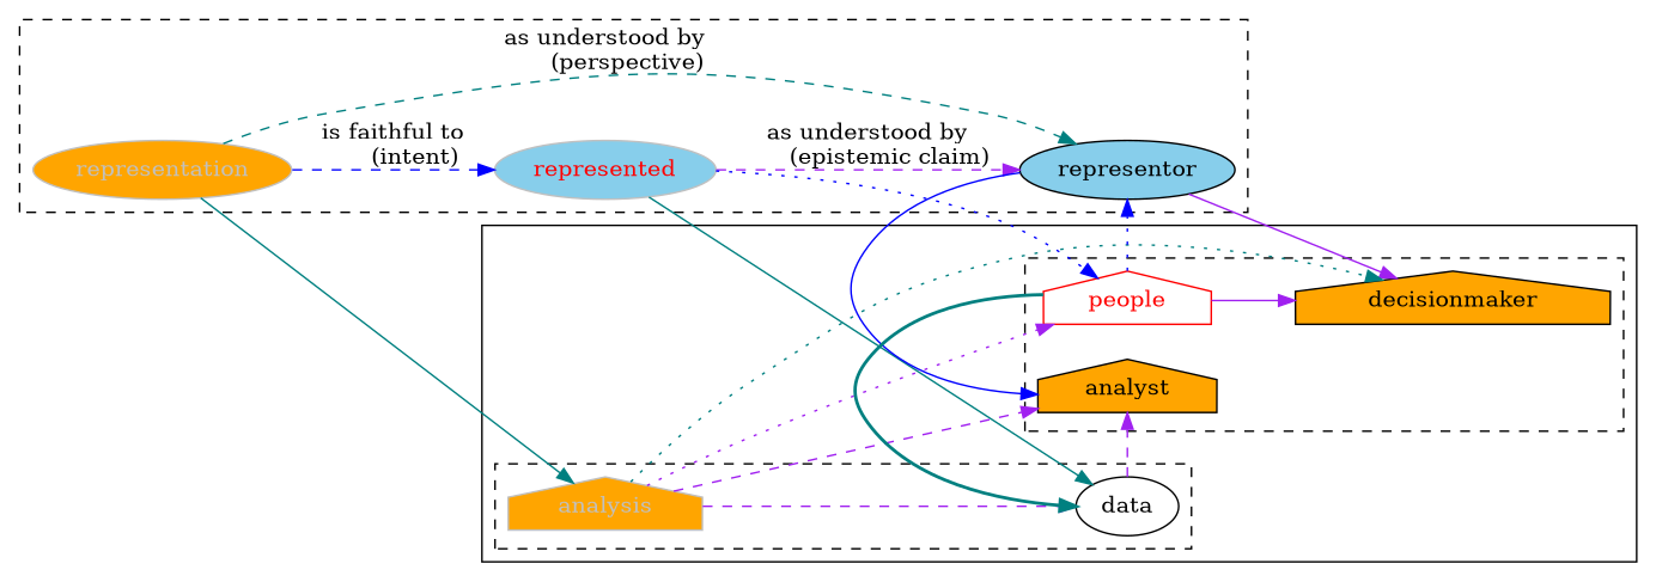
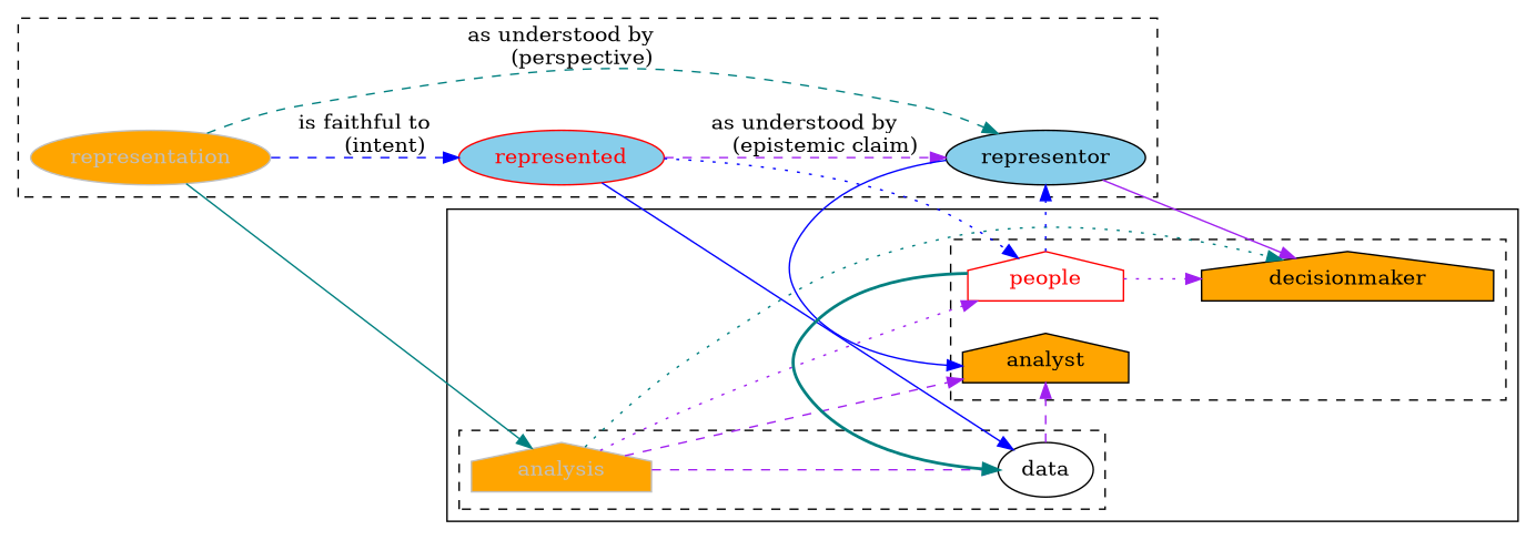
  digraph {
    rankdir=LR
    node [fillcolor=orange shape=ellipse style=filled]
    edge [color=purple style=dashed]
-   represented [color=gray fillcolor=skyblue fontcolor=red]
+   represented [color=red fillcolor=skyblue fontcolor=red]
    representor [fillcolor=skyblue]
    representation [color=gray fontcolor=gray]
    data [fillcolor=white]
    analysis [color=gray fontcolor=gray shape=house]
    people [color=red fillcolor=white fontcolor=red shape=house]
    analyst [shape=house]
    decisionmaker [shape=house]
    subgraph cluster_1 {
      style=dashed
      represented
      representor
      representation
    }
    subgraph cluster_2 {
      subgraph cluster_3 {
        style=dashed
        data
        analysis
      }
      subgraph cluster_4 {
        style=dashed
        people
        analyst
        decisionmaker
      }
    }
    represented -> representor [label="as understood by\n      (epistemic claim)"]
-   represented -> data [color=teal style=""]
+   represented -> data [color=blue style=""]
    represented -> people [color=blue style=dotted]
    representor -> analyst [color=blue style=""]
    representor -> decisionmaker [style=solid]
    representation -> represented [color=blue label="is faithful to\n      (intent)"]
    representation -> representor [color=teal label="as understood by\n      (perspective)"]
    representation -> analysis [color=teal style=""]
    data -> analyst
    analysis -> data
    analysis -> people [style=dotted]
    analysis -> analyst
    analysis -> decisionmaker [color=teal style=dotted]
    people -> representor [color=blue style=dotted]
    people -> data [color=teal style=bold]
-   people -> decisionmaker [style=solid]
+   people -> decisionmaker [style=dotted]
  }
